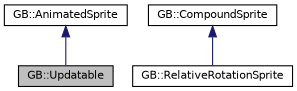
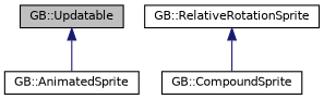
  digraph {
    node [color=black fillcolor=white fontname=Helvetica fontsize=10 shape=record style=filled]
    edge [color=midnightblue dir=back fontname=Helvetica fontsize=10 labelfontname=Helvetica labelfontsize=10 style=solid]
    n1 [fillcolor=grey75 fontcolor=black height=0.2 label="GB::Updatable" width=0.4]
    n2 [height=0.2 label="GB::AnimatedSprite" width=0.4]
    n3 [height=0.2 label="GB::CompoundSprite" width=0.4]
    n4 [height=0.2 label="GB::RelativeRotationSprite" width=0.4]
-   n2 -> n1
-   n3 -> n4
+   n1 -> n2
+   n4 -> n3
  }
